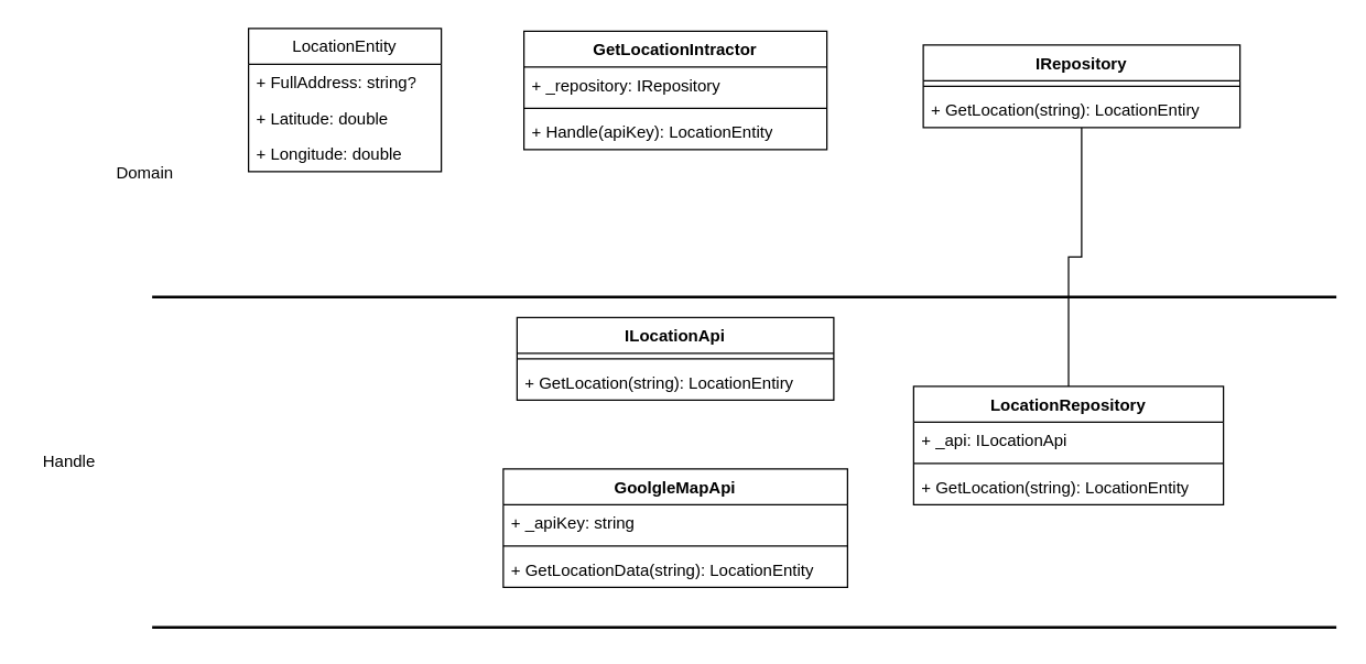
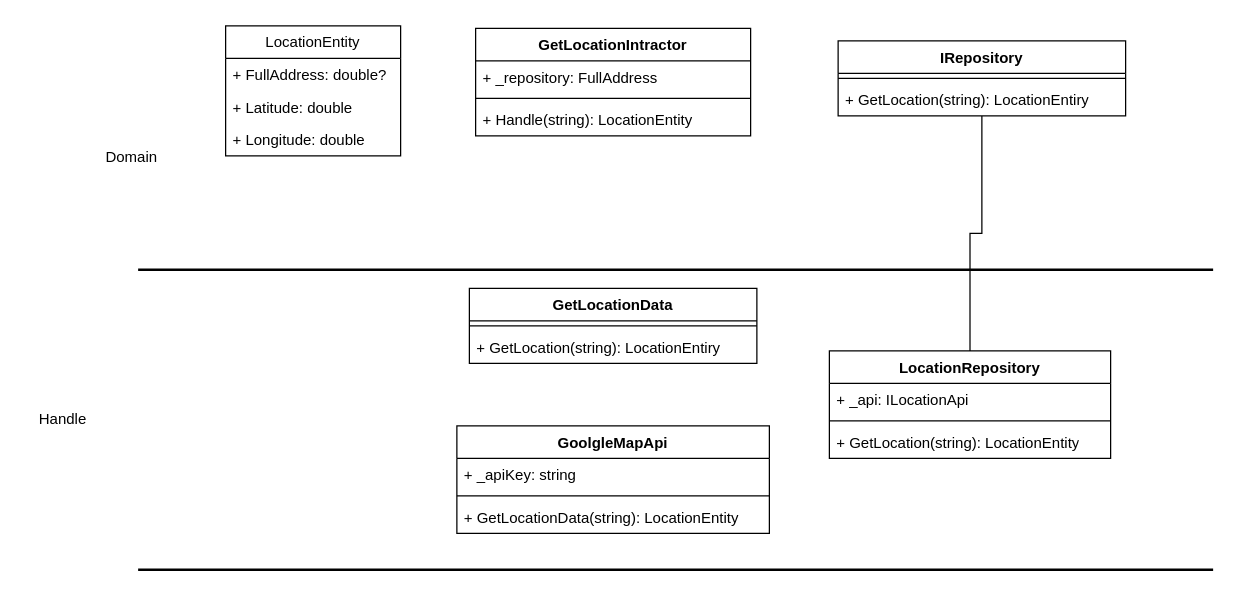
  <mxCell id="0" />
  <mxCell id="1" parent="0" />
  <mxCell id="2" value="Handle" style="text;html=1;strokeColor=none;fillColor=none;align=center;verticalAlign=middle;whiteSpace=wrap;rounded=0;" vertex="1" parent="1"><mxGeometry x="20" y="320" width="60" height="30" as="geometry" /></mxCell>
  <mxCell id="3" value="" style="line;strokeWidth=2;html=1;" vertex="1" parent="1"><mxGeometry y="210" width="860" height="10" as="geometry" x="110" /></mxCell>
  <mxCell id="4" value="" style="line;strokeWidth=2;html=1;" vertex="1" parent="1"><mxGeometry y="450" width="860" height="10" as="geometry" x="110" /></mxCell>
  <mxCell id="5" value="Domain&lt;br&gt;" style="text;html=1;strokeColor=none;fillColor=none;align=center;verticalAlign=middle;whiteSpace=wrap;rounded=0;" vertex="1" parent="1"><mxGeometry x="75" y="110" width="60" height="30" as="geometry" /></mxCell>
  <mxCell id="6" value="LocationEntity" style="swimlane;fontStyle=0;childLayout=stackLayout;horizontal=1;startSize=26;fillColor=none;horizontalStack=0;resizeParent=1;resizeParentMax=0;resizeLast=0;collapsible=1;marginBottom=0;whiteSpace=wrap;html=1;" vertex="1" parent="1"><mxGeometry x="180" y="20" width="140" height="104" as="geometry" /></mxCell>
- <mxCell id="7" value="+ FullAddress: string?" style="text;strokeColor=none;fillColor=none;align=left;verticalAlign=top;spacingLeft=4;spacingRight=4;overflow=hidden;rotatable=0;points=[[0,0.5],[1,0.5]];portConstraint=eastwest;whiteSpace=wrap;html=1;" vertex="1" parent="6"><mxGeometry y="26" width="140" height="26" as="geometry" /></mxCell>
+ <mxCell id="7" value="+ FullAddress: double?" style="text;strokeColor=none;fillColor=none;align=left;verticalAlign=top;spacingLeft=4;spacingRight=4;overflow=hidden;rotatable=0;points=[[0,0.5],[1,0.5]];portConstraint=eastwest;whiteSpace=wrap;html=1;" vertex="1" parent="6"><mxGeometry y="26" width="140" height="26" as="geometry" /></mxCell>
  <mxCell id="8" value="+ Latitude: double" style="text;strokeColor=none;fillColor=none;align=left;verticalAlign=top;spacingLeft=4;spacingRight=4;overflow=hidden;rotatable=0;points=[[0,0.5],[1,0.5]];portConstraint=eastwest;whiteSpace=wrap;html=1;" vertex="1" parent="6"><mxGeometry y="52" width="140" height="26" as="geometry" /></mxCell>
  <mxCell id="9" value="+ Longitude: double" style="text;strokeColor=none;fillColor=none;align=left;verticalAlign=top;spacingLeft=4;spacingRight=4;overflow=hidden;rotatable=0;points=[[0,0.5],[1,0.5]];portConstraint=eastwest;whiteSpace=wrap;html=1;" vertex="1" parent="6"><mxGeometry y="78" width="140" height="26" as="geometry" /></mxCell>
  <mxCell id="10" value="GetLocationIntractor" style="swimlane;fontStyle=1;align=center;verticalAlign=top;childLayout=stackLayout;horizontal=1;startSize=26;horizontalStack=0;resizeParent=1;resizeParentMax=0;resizeLast=0;collapsible=1;marginBottom=0;whiteSpace=wrap;html=1;" vertex="1" parent="1"><mxGeometry x="380" y="22" width="220" height="86" as="geometry" /></mxCell>
- <mxCell id="11" value="+ _repository: IRepository" style="text;strokeColor=none;fillColor=none;align=left;verticalAlign=top;spacingLeft=4;spacingRight=4;overflow=hidden;rotatable=0;points=[[0,0.5],[1,0.5]];portConstraint=eastwest;whiteSpace=wrap;html=1;" vertex="1" parent="10"><mxGeometry y="26" width="220" height="26" as="geometry" /></mxCell>
+ <mxCell id="11" value="+ _repository: FullAddress" style="text;strokeColor=none;fillColor=none;align=left;verticalAlign=top;spacingLeft=4;spacingRight=4;overflow=hidden;rotatable=0;points=[[0,0.5],[1,0.5]];portConstraint=eastwest;whiteSpace=wrap;html=1;" vertex="1" parent="10"><mxGeometry y="26" width="220" height="26" as="geometry" /></mxCell>
  <mxCell id="12" value="" style="line;strokeWidth=1;fillColor=none;align=left;verticalAlign=middle;spacingTop=-1;spacingLeft=3;spacingRight=3;rotatable=0;labelPosition=right;points=[];portConstraint=eastwest;strokeColor=inherit;" vertex="1" parent="10"><mxGeometry y="52" width="220" height="8" as="geometry" /></mxCell>
- <mxCell id="13" value="+ Handle(apiKey): LocationEntity" style="text;strokeColor=none;fillColor=none;align=left;verticalAlign=top;spacingLeft=4;spacingRight=4;overflow=hidden;rotatable=0;points=[[0,0.5],[1,0.5]];portConstraint=eastwest;whiteSpace=wrap;html=1;" vertex="1" parent="10"><mxGeometry y="60" width="220" height="26" as="geometry" /></mxCell>
- <mxCell id="14" value="ILocationApi" style="swimlane;fontStyle=1;align=center;verticalAlign=top;childLayout=stackLayout;horizontal=1;startSize=26;horizontalStack=0;resizeParent=1;resizeParentMax=0;resizeLast=0;collapsible=1;marginBottom=0;whiteSpace=wrap;html=1;" vertex="1" parent="1"><mxGeometry x="375" y="230" width="230" height="60" as="geometry" /></mxCell>
+ <mxCell id="13" value="+ Handle(string): LocationEntity" style="text;strokeColor=none;fillColor=none;align=left;verticalAlign=top;spacingLeft=4;spacingRight=4;overflow=hidden;rotatable=0;points=[[0,0.5],[1,0.5]];portConstraint=eastwest;whiteSpace=wrap;html=1;" vertex="1" parent="10"><mxGeometry y="60" width="220" height="26" as="geometry" /></mxCell>
+ <mxCell id="14" value="GetLocationData" style="swimlane;fontStyle=1;align=center;verticalAlign=top;childLayout=stackLayout;horizontal=1;startSize=26;horizontalStack=0;resizeParent=1;resizeParentMax=0;resizeLast=0;collapsible=1;marginBottom=0;whiteSpace=wrap;html=1;" vertex="1" parent="1"><mxGeometry x="375" y="230" width="230" height="60" as="geometry" /></mxCell>
  <mxCell id="15" value="" style="line;strokeWidth=1;fillColor=none;align=left;verticalAlign=middle;spacingTop=-1;spacingLeft=3;spacingRight=3;rotatable=0;labelPosition=right;points=[];portConstraint=eastwest;strokeColor=inherit;" vertex="1" parent="14"><mxGeometry y="26" width="230" height="8" as="geometry" /></mxCell>
  <mxCell id="16" value="+ GetLocation(string): LocationEntiry" style="text;strokeColor=none;fillColor=none;align=left;verticalAlign=top;spacingLeft=4;spacingRight=4;overflow=hidden;rotatable=0;points=[[0,0.5],[1,0.5]];portConstraint=eastwest;whiteSpace=wrap;html=1;" vertex="1" parent="14"><mxGeometry y="34" width="230" height="26" as="geometry" /></mxCell>
  <mxCell id="17" style="edgeStyle=orthogonalEdgeStyle;rounded=0;orthogonalLoop=1;jettySize=auto;html=1;endArrow=none;" edge="1" parent="1" source="18" target="26"><mxGeometry relative="1" as="geometry" /></mxCell>
  <mxCell id="18" value="LocationRepository" style="swimlane;fontStyle=1;align=center;verticalAlign=top;childLayout=stackLayout;horizontal=1;startSize=26;horizontalStack=0;resizeParent=1;resizeParentMax=0;resizeLast=0;collapsible=1;marginBottom=0;whiteSpace=wrap;html=1;" vertex="1" parent="1"><mxGeometry x="663" y="280" width="225" height="86" as="geometry" /></mxCell>
  <mxCell id="19" value="+ _api: ILocationApi" style="text;strokeColor=none;fillColor=none;align=left;verticalAlign=top;spacingLeft=4;spacingRight=4;overflow=hidden;rotatable=0;points=[[0,0.5],[1,0.5]];portConstraint=eastwest;whiteSpace=wrap;html=1;" vertex="1" parent="18"><mxGeometry y="26" width="225" height="26" as="geometry" /></mxCell>
  <mxCell id="20" value="" style="line;strokeWidth=1;fillColor=none;align=left;verticalAlign=middle;spacingTop=-1;spacingLeft=3;spacingRight=3;rotatable=0;labelPosition=right;points=[];portConstraint=eastwest;strokeColor=inherit;" vertex="1" parent="18"><mxGeometry y="52" width="225" height="8" as="geometry" /></mxCell>
  <mxCell id="21" value="+ GetLocation(string): LocationEntity" style="text;strokeColor=none;fillColor=none;align=left;verticalAlign=top;spacingLeft=4;spacingRight=4;overflow=hidden;rotatable=0;points=[[0,0.5],[1,0.5]];portConstraint=eastwest;whiteSpace=wrap;html=1;" vertex="1" parent="18"><mxGeometry y="60" width="225" height="26" as="geometry" /></mxCell>
  <mxCell id="22" value="GoolgleMapApi" style="swimlane;fontStyle=1;align=center;verticalAlign=top;childLayout=stackLayout;horizontal=1;startSize=26;horizontalStack=0;resizeParent=1;resizeParentMax=0;resizeLast=0;collapsible=1;marginBottom=0;whiteSpace=wrap;html=1;" vertex="1" parent="1"><mxGeometry x="365" y="340" width="250" height="86" as="geometry" /></mxCell>
  <mxCell id="23" value="+ _apiKey: string" style="text;strokeColor=none;fillColor=none;align=left;verticalAlign=top;spacingLeft=4;spacingRight=4;overflow=hidden;rotatable=0;points=[[0,0.5],[1,0.5]];portConstraint=eastwest;whiteSpace=wrap;html=1;" vertex="1" parent="22"><mxGeometry y="26" width="250" height="26" as="geometry" /></mxCell>
  <mxCell id="24" value="" style="line;strokeWidth=1;fillColor=none;align=left;verticalAlign=middle;spacingTop=-1;spacingLeft=3;spacingRight=3;rotatable=0;labelPosition=right;points=[];portConstraint=eastwest;strokeColor=inherit;" vertex="1" parent="22"><mxGeometry y="52" width="250" height="8" as="geometry" /></mxCell>
  <mxCell id="25" value="+ GetLocationData(string): LocationEntity" style="text;strokeColor=none;fillColor=none;align=left;verticalAlign=top;spacingLeft=4;spacingRight=4;overflow=hidden;rotatable=0;points=[[0,0.5],[1,0.5]];portConstraint=eastwest;whiteSpace=wrap;html=1;" vertex="1" parent="22"><mxGeometry y="60" width="250" height="26" as="geometry" /></mxCell>
  <mxCell id="26" value="IRepository" style="swimlane;fontStyle=1;align=center;verticalAlign=top;childLayout=stackLayout;horizontal=1;startSize=26;horizontalStack=0;resizeParent=1;resizeParentMax=0;resizeLast=0;collapsible=1;marginBottom=0;whiteSpace=wrap;html=1;" vertex="1" parent="1"><mxGeometry x="670" y="32" width="230" height="60" as="geometry" /></mxCell>
  <mxCell id="27" value="" style="line;strokeWidth=1;fillColor=none;align=left;verticalAlign=middle;spacingTop=-1;spacingLeft=3;spacingRight=3;rotatable=0;labelPosition=right;points=[];portConstraint=eastwest;strokeColor=inherit;" vertex="1" parent="26"><mxGeometry y="26" width="230" height="8" as="geometry" /></mxCell>
  <mxCell id="28" value="+ GetLocation(string): LocationEntiry" style="text;strokeColor=none;fillColor=none;align=left;verticalAlign=top;spacingLeft=4;spacingRight=4;overflow=hidden;rotatable=0;points=[[0,0.5],[1,0.5]];portConstraint=eastwest;whiteSpace=wrap;html=1;" vertex="1" parent="26"><mxGeometry y="34" width="230" height="26" as="geometry" /></mxCell>
